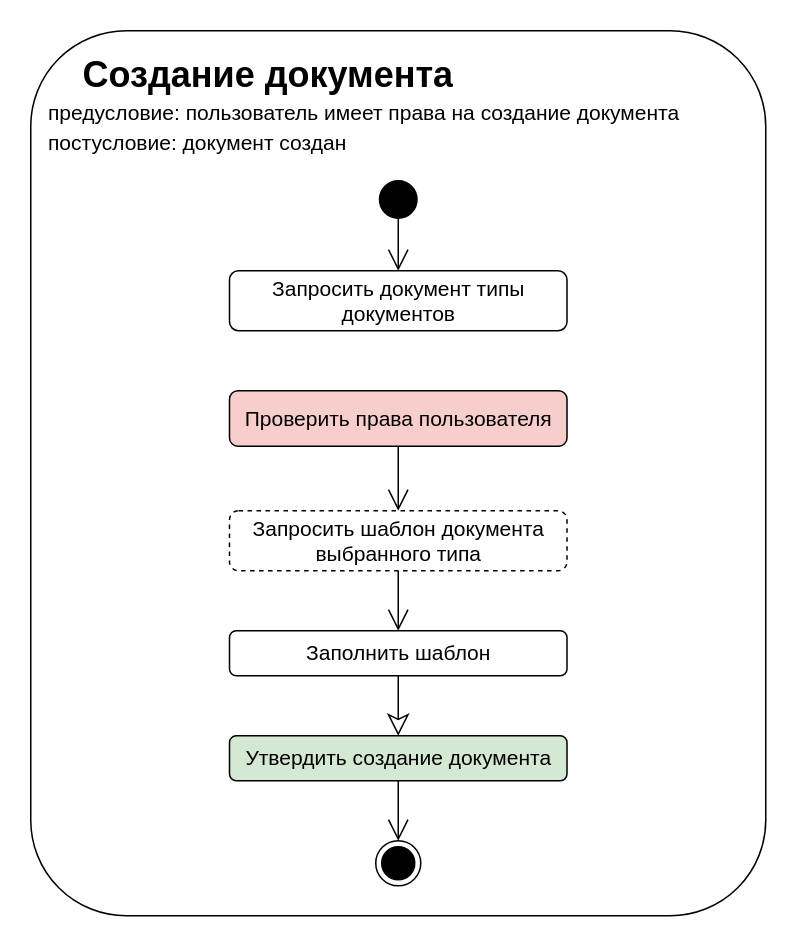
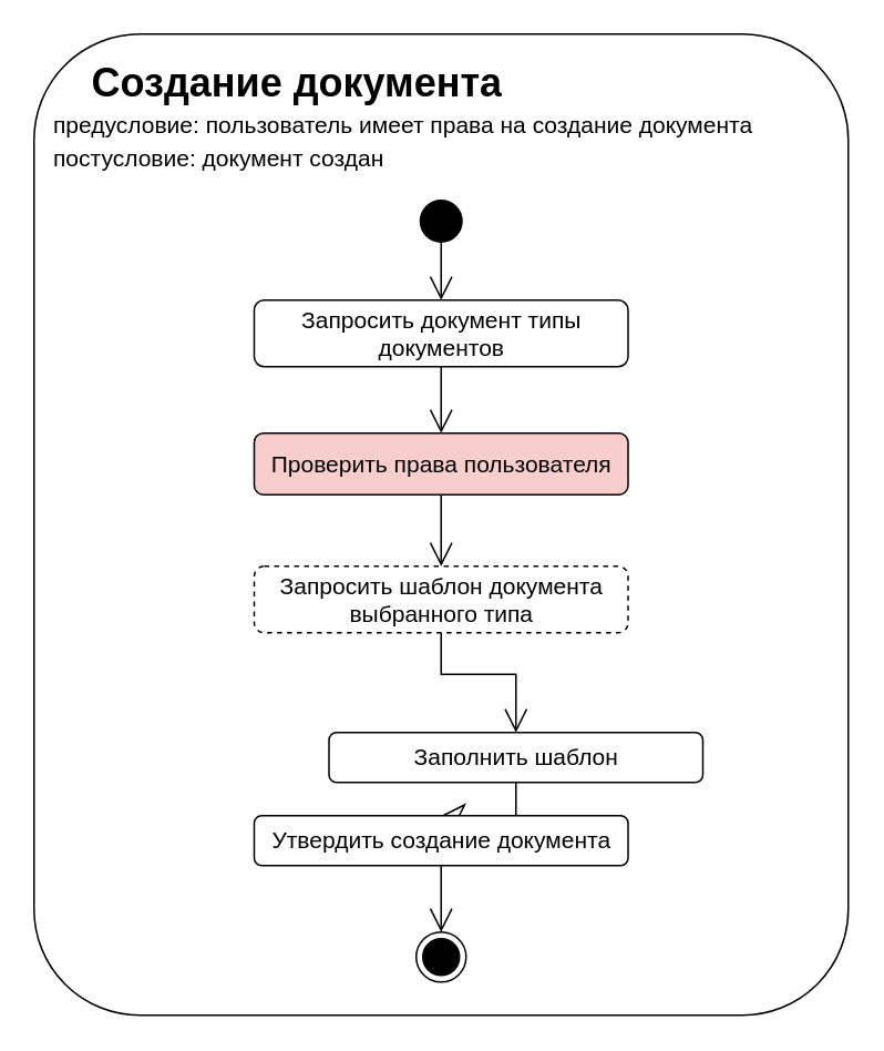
  <mxCell id="0" />
  <mxCell id="1" parent="0" />
  <mxCell id="2" value="" style="rounded=1;whiteSpace=wrap;html=1;strokeColor=#000000;arcSize=13;" vertex="1" parent="1"><mxGeometry x="20" y="20" width="490" height="590" as="geometry" /></mxCell>
  <mxCell id="3" value="&lt;h1&gt;Создание документа&lt;/h1&gt;" style="text;html=1;strokeColor=none;fillColor=none;spacing=5;spacingTop=-20;whiteSpace=wrap;overflow=hidden;rounded=0;" vertex="1" parent="1"><mxGeometry x="50" y="30" width="260" height="40" as="geometry" /></mxCell>
  <mxCell id="4" value="предусловие: пользователь имеет права на создание документа" style="text;html=1;strokeColor=none;fillColor=none;align=left;verticalAlign=middle;whiteSpace=wrap;rounded=0;fontSize=14;" vertex="1" parent="1"><mxGeometry x="30" y="60" width="430" height="30" as="geometry" /></mxCell>
  <mxCell id="5" value="постусловие: документ создан" style="text;html=1;strokeColor=none;fillColor=none;align=left;verticalAlign=middle;whiteSpace=wrap;rounded=0;fontSize=14;" vertex="1" parent="1"><mxGeometry x="30" y="80" width="430" height="30" as="geometry" /></mxCell>
  <mxCell id="6" style="edgeStyle=orthogonalEdgeStyle;rounded=0;orthogonalLoop=1;jettySize=auto;html=1;fontSize=14;strokeColor=#000000;endArrow=open;endFill=0;startSize=6;endSize=12;" edge="1" parent="1" source="7" target="9"><mxGeometry relative="1" as="geometry" /></mxCell>
  <mxCell id="7" value="" style="ellipse;whiteSpace=wrap;html=1;aspect=fixed;fontSize=14;strokeColor=#000000;align=left;fillColor=#000000;" vertex="1" parent="1"><mxGeometry x="252.5" y="120" width="25" height="25" as="geometry" /></mxCell>
+ <mxCell id="8" style="edgeStyle=orthogonalEdgeStyle;rounded=0;orthogonalLoop=1;jettySize=auto;html=1;fontSize=14;endArrow=open;endFill=0;startSize=6;endSize=12;strokeColor=#000000;" edge="1" parent="1" source="9" target="11"><mxGeometry relative="1" as="geometry" /></mxCell>
  <mxCell id="9" value="Запросить документ типы документов" style="rounded=1;whiteSpace=wrap;html=1;fontSize=14;strokeColor=#000000;align=center;" vertex="1" parent="1"><mxGeometry x="152.5" y="180" width="225" height="40" as="geometry" /></mxCell>
  <mxCell id="10" style="edgeStyle=orthogonalEdgeStyle;rounded=0;orthogonalLoop=1;jettySize=auto;html=1;fontSize=14;endArrow=open;endFill=0;startSize=6;endSize=12;strokeColor=#000000;" edge="1" parent="1" source="11" target="13"><mxGeometry relative="1" as="geometry" /></mxCell>
  <mxCell id="11" value="Проверить права пользователя" style="rounded=1;whiteSpace=wrap;html=1;fontSize=14;strokeColor=#000000;align=center;fillColor=#f8cecc;" vertex="1" parent="1"><mxGeometry x="152.5" y="260" width="225" height="37" as="geometry" /></mxCell>
  <mxCell id="12" style="edgeStyle=orthogonalEdgeStyle;rounded=0;orthogonalLoop=1;jettySize=auto;html=1;entryX=0.5;entryY=0;entryDx=0;entryDy=0;fontSize=14;endArrow=open;endFill=0;startSize=6;endSize=12;strokeColor=#000000;" edge="1" parent="1" source="13" target="15"><mxGeometry relative="1" as="geometry" /></mxCell>
  <mxCell id="13" value="Запросить шаблон документа выбранного типа" style="rounded=1;whiteSpace=wrap;html=1;fontSize=14;strokeColor=#000000;align=center;spacingTop=0;spacingBottom=0;spacing=2;dashed=1;" vertex="1" parent="1"><mxGeometry x="152.5" y="340" width="225" height="40" as="geometry" /></mxCell>
  <mxCell id="14" style="edgeStyle=orthogonalEdgeStyle;rounded=0;orthogonalLoop=1;jettySize=auto;html=1;fontSize=14;endArrow=classic;endFill=0;startSize=6;endSize=12;strokeColor=#000000;" edge="1" parent="1" source="15" target="17"><mxGeometry relative="1" as="geometry" /></mxCell>
- <mxCell id="15" value="Заполнить шаблон" style="rounded=1;whiteSpace=wrap;html=1;fontSize=14;strokeColor=#000000;align=center;" vertex="1" parent="1"><mxGeometry x="152.5" y="420" width="225" height="30" as="geometry" /></mxCell>
+ <mxCell id="15" value="Заполнить шаблон" style="rounded=1;whiteSpace=wrap;html=1;fontSize=14;strokeColor=#000000;align=center;" vertex="1" parent="1"><mxGeometry x="197.5" y="440" width="225" height="30" as="geometry" /></mxCell>
  <mxCell id="16" style="edgeStyle=orthogonalEdgeStyle;rounded=0;orthogonalLoop=1;jettySize=auto;html=1;fontSize=14;endArrow=open;endFill=0;startSize=6;endSize=12;strokeColor=#000000;" edge="1" parent="1" source="17" target="18"><mxGeometry relative="1" as="geometry" /></mxCell>
- <mxCell id="17" value="Утвердить создание документа" style="rounded=1;whiteSpace=wrap;html=1;fontSize=14;strokeColor=#000000;align=center;fillColor=#d5e8d4;" vertex="1" parent="1"><mxGeometry x="152.5" y="490" width="225" height="30" as="geometry" /></mxCell>
+ <mxCell id="17" value="Утвердить создание документа" style="rounded=1;whiteSpace=wrap;html=1;fontSize=14;strokeColor=#000000;align=center;" vertex="1" parent="1"><mxGeometry x="152.5" y="490" width="225" height="30" as="geometry" /></mxCell>
  <mxCell id="18" value="" style="ellipse;html=1;shape=endState;fillColor=#000000;strokeColor=#000000;fontSize=14;align=center;" vertex="1" parent="1"><mxGeometry x="250" y="560" width="30" height="30" as="geometry" /></mxCell>
